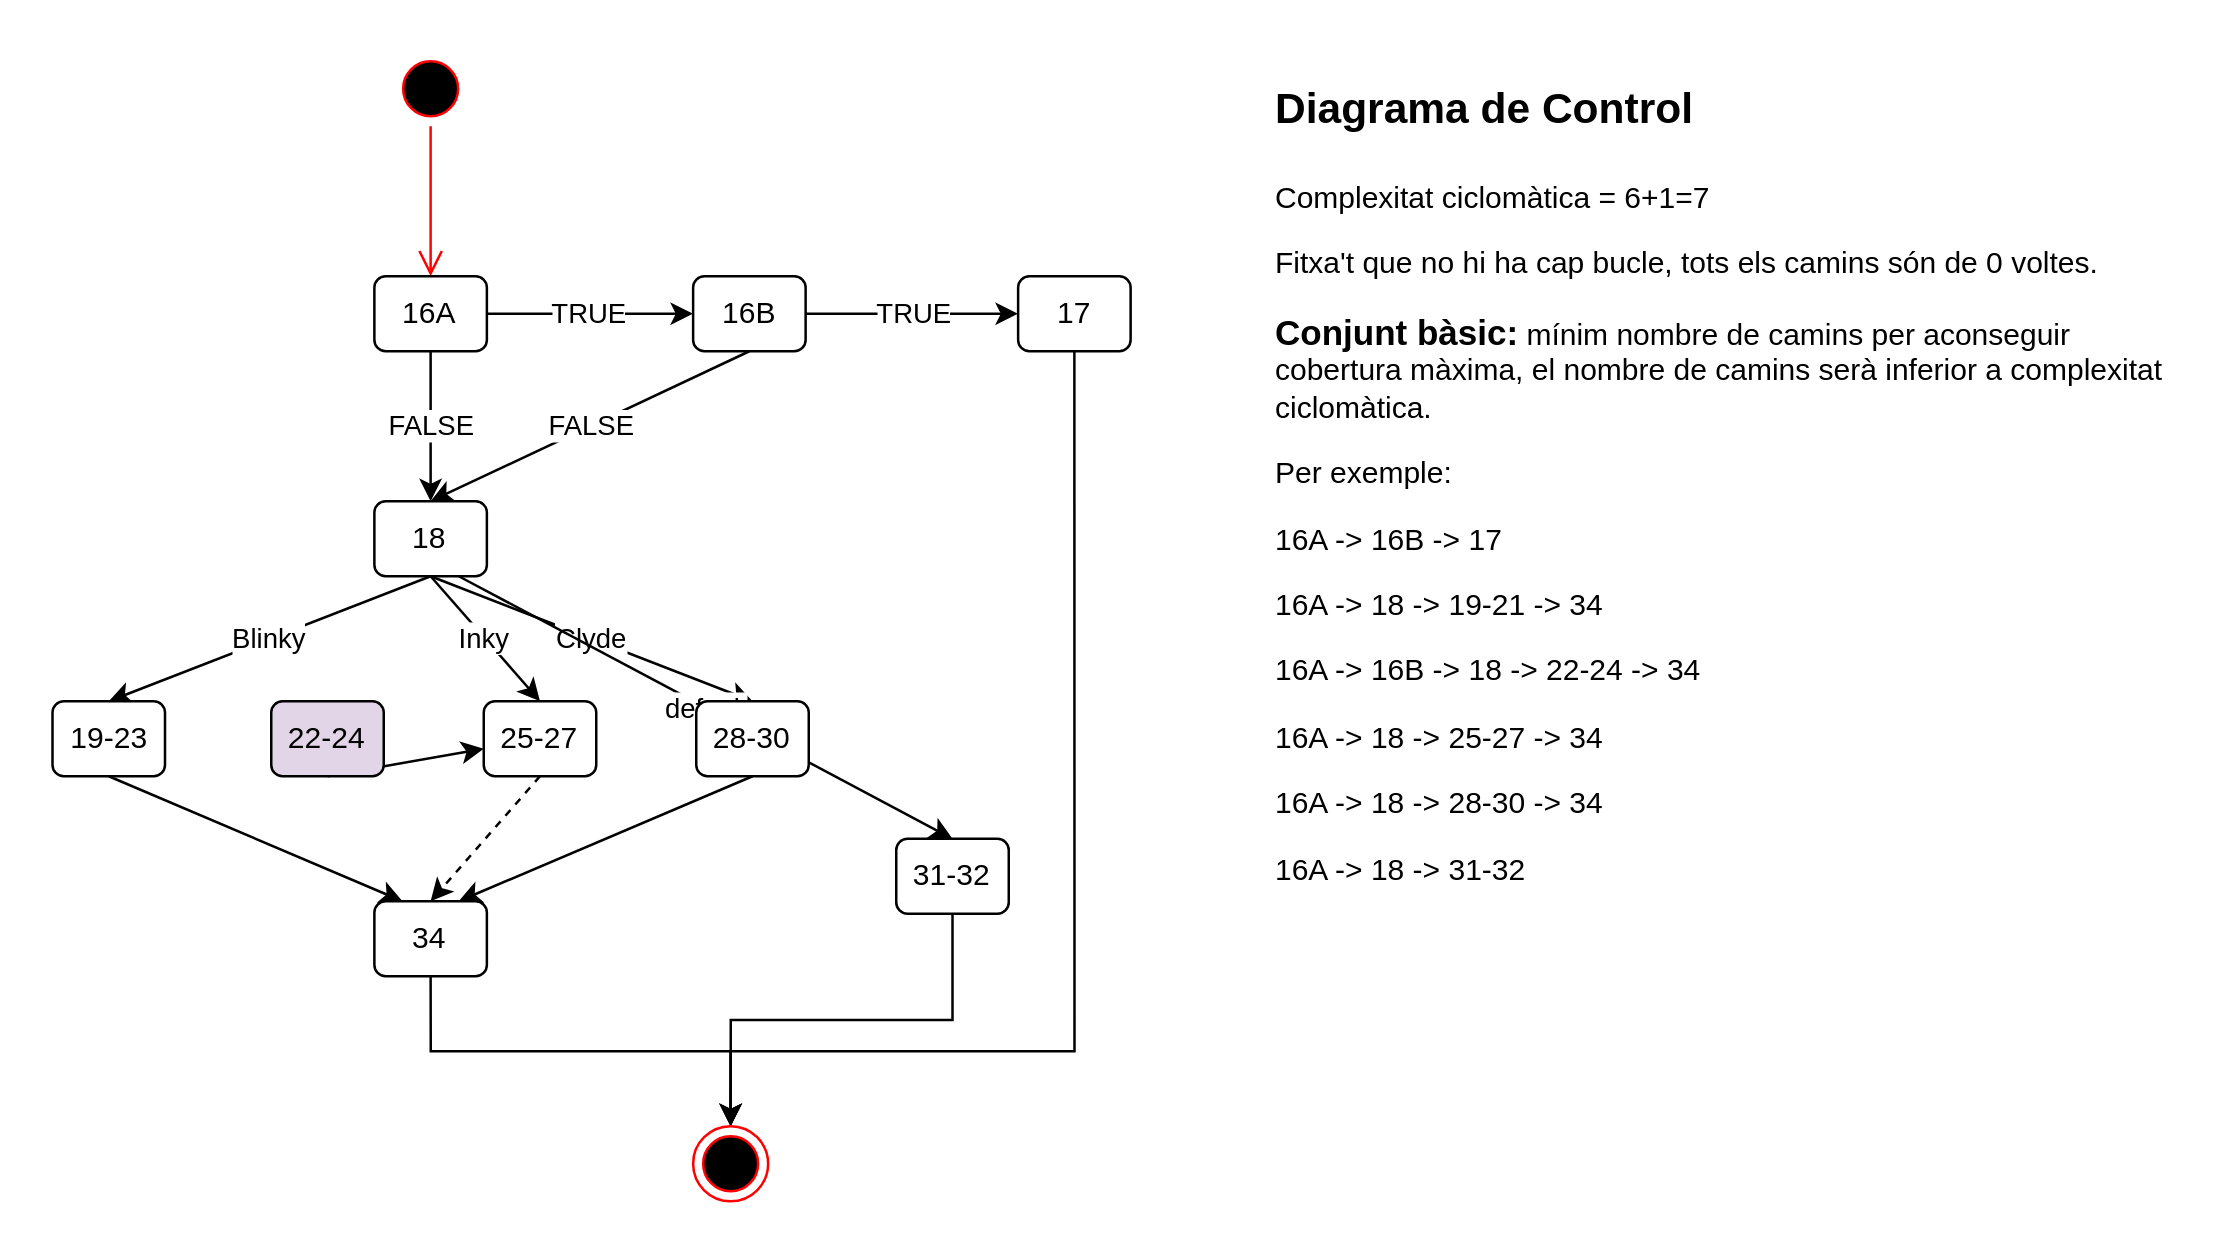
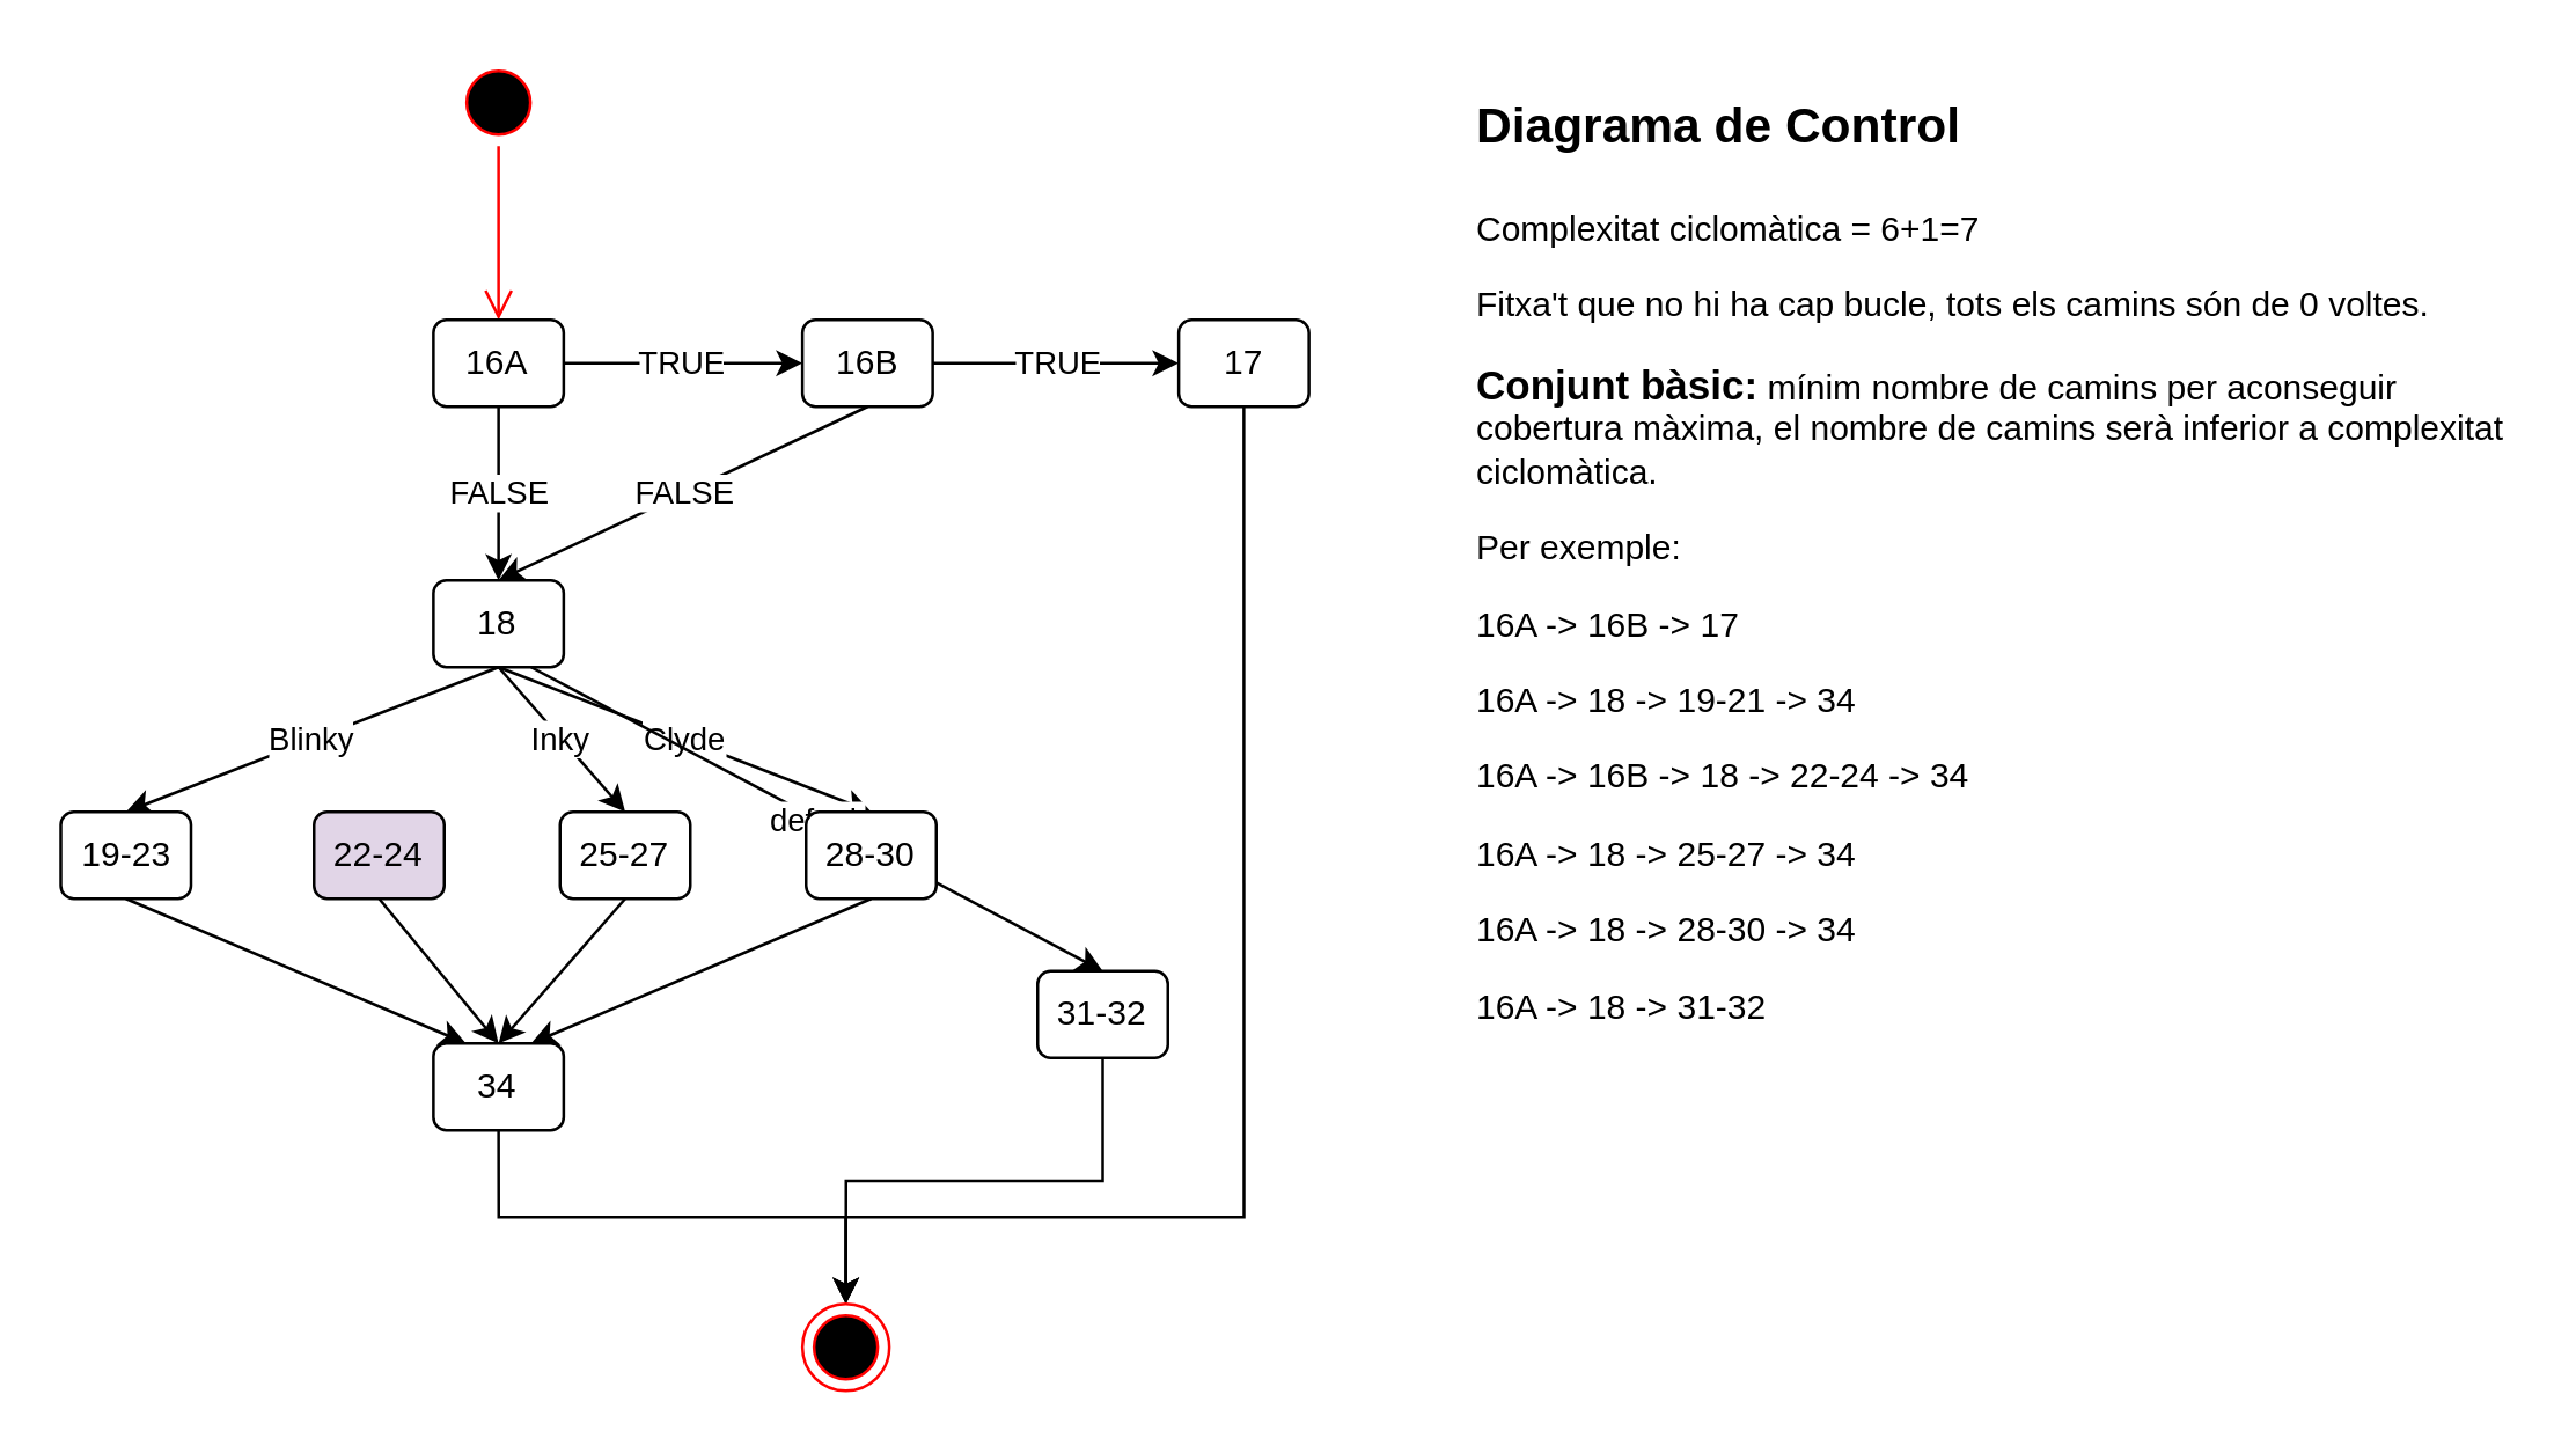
  <mxCell id="0" />
  <mxCell id="1" parent="0" />
  <mxCell id="2" value="" style="ellipse;html=1;shape=startState;fillColor=#000000;strokeColor=#ff0000;" vertex="1" parent="1"><mxGeometry x="156.75" y="20" width="30" height="30" as="geometry" /></mxCell>
  <mxCell id="3" value="" style="edgeStyle=orthogonalEdgeStyle;html=1;verticalAlign=bottom;endArrow=open;endSize=8;strokeColor=#ff0000;rounded=0;entryX=0.5;entryY=0;entryDx=0;entryDy=0;" edge="1" source="2" parent="1" target="6"><mxGeometry relative="1" as="geometry"><mxPoint x="171.75" y="110" as="targetPoint" /></mxGeometry></mxCell>
  <mxCell id="4" value="TRUE" style="edgeStyle=orthogonalEdgeStyle;rounded=0;orthogonalLoop=1;jettySize=auto;html=1;exitX=1;exitY=0.5;exitDx=0;exitDy=0;entryX=0;entryY=0.5;entryDx=0;entryDy=0;" edge="1" parent="1" source="6" target="9"><mxGeometry relative="1" as="geometry" /></mxCell>
  <mxCell id="5" value="FALSE" style="edgeStyle=orthogonalEdgeStyle;rounded=0;orthogonalLoop=1;jettySize=auto;html=1;exitX=0.5;exitY=1;exitDx=0;exitDy=0;" edge="1" parent="1" source="6" target="16"><mxGeometry relative="1" as="geometry" /></mxCell>
  <mxCell id="6" value="16A" style="rounded=1;whiteSpace=wrap;html=1;" vertex="1" parent="1"><mxGeometry x="149.25" y="110" width="45" height="30" as="geometry" /></mxCell>
  <mxCell id="7" value="TRUE" style="edgeStyle=orthogonalEdgeStyle;rounded=0;orthogonalLoop=1;jettySize=auto;html=1;exitX=1;exitY=0.5;exitDx=0;exitDy=0;entryX=0;entryY=0.5;entryDx=0;entryDy=0;" edge="1" parent="1" source="9" target="11"><mxGeometry relative="1" as="geometry" /></mxCell>
  <mxCell id="8" value="FALSE" style="rounded=0;orthogonalLoop=1;jettySize=auto;html=1;exitX=0.5;exitY=1;exitDx=0;exitDy=0;entryX=0.5;entryY=0;entryDx=0;entryDy=0;" edge="1" parent="1" source="9" target="16"><mxGeometry relative="1" as="geometry" /></mxCell>
  <mxCell id="9" value="16B&lt;span style=&quot;color: rgba(0, 0, 0, 0); font-family: monospace; font-size: 0px; text-align: start; text-wrap: nowrap;&quot;&gt;%3CmxGraphModel%3E%3Croot%3E%3CmxCell%20id%3D%220%22%2F%3E%3CmxCell%20id%3D%221%22%20parent%3D%220%22%2F%3E%3CmxCell%20id%3D%222%22%20value%3D%2216A%22%20style%3D%22rounded%3D1%3BwhiteSpace%3Dwrap%3Bhtml%3D1%3B%22%20vertex%3D%221%22%20parent%3D%221%22%3E%3CmxGeometry%20x%3D%22272.5%22%20y%3D%22110%22%20width%3D%2245%22%20height%3D%2230%22%20as%3D%22geometry%22%2F%3E%3C%2FmxCell%3E%3C%2Froot%3E%3C%2FmxGraphModel%3E&lt;/span&gt;" style="rounded=1;whiteSpace=wrap;html=1;" vertex="1" parent="1"><mxGeometry x="276.75" y="110" width="45" height="30" as="geometry" /></mxCell>
  <mxCell id="10" style="rounded=0;orthogonalLoop=1;jettySize=auto;html=1;exitX=0.5;exitY=1;exitDx=0;exitDy=0;entryX=0.5;entryY=0;entryDx=0;entryDy=0;edgeStyle=orthogonalEdgeStyle;" edge="1" parent="1" source="11" target="29"><mxGeometry relative="1" as="geometry"><Array as="points"><mxPoint x="429" y="420" /><mxPoint x="292" y="420" /></Array></mxGeometry></mxCell>
  <mxCell id="11" value="17" style="rounded=1;whiteSpace=wrap;html=1;" vertex="1" parent="1"><mxGeometry x="406.75" y="110" width="45" height="30" as="geometry" /></mxCell>
  <mxCell id="12" value="Blinky" style="rounded=0;orthogonalLoop=1;jettySize=auto;html=1;exitX=0.5;exitY=1;exitDx=0;exitDy=0;entryX=0.5;entryY=0;entryDx=0;entryDy=0;" edge="1" parent="1" source="16" target="18"><mxGeometry relative="1" as="geometry" /></mxCell>
  <mxCell id="13" value="Inky" style="rounded=0;orthogonalLoop=1;jettySize=auto;html=1;exitX=0.5;exitY=1;exitDx=0;exitDy=0;entryX=0.5;entryY=0;entryDx=0;entryDy=0;" edge="1" parent="1" source="16" target="22"><mxGeometry relative="1" as="geometry" /></mxCell>
  <mxCell id="14" value="Clyde" style="rounded=0;orthogonalLoop=1;jettySize=auto;html=1;exitX=0.5;exitY=1;exitDx=0;exitDy=0;entryX=0.5;entryY=0;entryDx=0;entryDy=0;" edge="1" parent="1" source="16" target="24"><mxGeometry relative="1" as="geometry" /></mxCell>
  <mxCell id="15" value="default" style="rounded=0;orthogonalLoop=1;jettySize=auto;html=1;exitX=0.75;exitY=1;exitDx=0;exitDy=0;entryX=0.5;entryY=0;entryDx=0;entryDy=0;" edge="1" parent="1" source="16" target="26"><mxGeometry relative="1" as="geometry" /></mxCell>
  <mxCell id="16" value="18" style="rounded=1;whiteSpace=wrap;html=1;" vertex="1" parent="1"><mxGeometry x="149.25" y="200" width="45" height="30" as="geometry" /></mxCell>
  <mxCell id="17" style="rounded=0;orthogonalLoop=1;jettySize=auto;html=1;exitX=0.5;exitY=1;exitDx=0;exitDy=0;entryX=0.25;entryY=0;entryDx=0;entryDy=0;" edge="1" parent="1" source="18" target="28"><mxGeometry relative="1" as="geometry" /></mxCell>
  <mxCell id="18" value="19-23" style="rounded=1;whiteSpace=wrap;html=1;" vertex="1" parent="1"><mxGeometry x="20.5" y="280" width="45" height="30" as="geometry" /></mxCell>
- <mxCell id="19" style="rounded=0;orthogonalLoop=1;jettySize=auto;html=1;exitX=0.5;exitY=1;exitDx=0;exitDy=0;" edge="1" parent="1" source="20" target="22"><mxGeometry relative="1" as="geometry" /></mxCell>
+ <mxCell id="19" style="rounded=0;orthogonalLoop=1;jettySize=auto;html=1;exitX=0.5;exitY=1;exitDx=0;exitDy=0;entryX=0.5;entryY=0;entryDx=0;entryDy=0;" edge="1" parent="1" source="20" target="28"><mxGeometry relative="1" as="geometry" /></mxCell>
  <mxCell id="20" value="22-24" style="rounded=1;whiteSpace=wrap;html=1;fillColor=#e1d5e7;" vertex="1" parent="1"><mxGeometry x="108" y="280" width="45" height="30" as="geometry" /></mxCell>
- <mxCell id="21" style="rounded=0;orthogonalLoop=1;jettySize=auto;html=1;exitX=0.5;exitY=1;exitDx=0;exitDy=0;entryX=0.5;entryY=0;entryDx=0;entryDy=0;dashed=1;" edge="1" parent="1" source="22" target="28"><mxGeometry relative="1" as="geometry" /></mxCell>
+ <mxCell id="21" style="rounded=0;orthogonalLoop=1;jettySize=auto;html=1;exitX=0.5;exitY=1;exitDx=0;exitDy=0;entryX=0.5;entryY=0;entryDx=0;entryDy=0;" edge="1" parent="1" source="22" target="28"><mxGeometry relative="1" as="geometry" /></mxCell>
  <mxCell id="22" value="25-27" style="rounded=1;whiteSpace=wrap;html=1;" vertex="1" parent="1"><mxGeometry x="193" y="280" width="45" height="30" as="geometry" /></mxCell>
  <mxCell id="23" style="rounded=0;orthogonalLoop=1;jettySize=auto;html=1;exitX=0.5;exitY=1;exitDx=0;exitDy=0;entryX=0.75;entryY=0;entryDx=0;entryDy=0;" edge="1" parent="1" source="24" target="28"><mxGeometry relative="1" as="geometry" /></mxCell>
  <mxCell id="24" value="28-30" style="rounded=1;whiteSpace=wrap;html=1;" vertex="1" parent="1"><mxGeometry x="278" y="280" width="45" height="30" as="geometry" /></mxCell>
  <mxCell id="25" style="edgeStyle=orthogonalEdgeStyle;rounded=0;orthogonalLoop=1;jettySize=auto;html=1;exitX=0.5;exitY=1;exitDx=0;exitDy=0;" edge="1" parent="1" source="26" target="29"><mxGeometry relative="1" as="geometry" /></mxCell>
  <mxCell id="26" value="31-32" style="rounded=1;whiteSpace=wrap;html=1;" vertex="1" parent="1"><mxGeometry x="358" y="335" width="45" height="30" as="geometry" /></mxCell>
  <mxCell id="27" style="edgeStyle=orthogonalEdgeStyle;rounded=0;orthogonalLoop=1;jettySize=auto;html=1;exitX=0.5;exitY=1;exitDx=0;exitDy=0;entryX=0.5;entryY=0;entryDx=0;entryDy=0;" edge="1" parent="1" source="28" target="29"><mxGeometry relative="1" as="geometry" /></mxCell>
  <mxCell id="28" value="34" style="rounded=1;whiteSpace=wrap;html=1;" vertex="1" parent="1"><mxGeometry x="149.25" y="360" width="45" height="30" as="geometry" /></mxCell>
  <mxCell id="29" value="" style="ellipse;html=1;shape=endState;fillColor=#000000;strokeColor=#ff0000;" vertex="1" parent="1"><mxGeometry x="276.75" y="450" width="30" height="30" as="geometry" /></mxCell>
  <mxCell id="30" value="&lt;h1 style=&quot;margin-top: 0px;&quot;&gt;&lt;font style=&quot;font-size: 17px;&quot;&gt;Diagrama de Control&lt;/font&gt;&lt;/h1&gt;&lt;p&gt;Complexitat ciclomàtica = 6+1=7&lt;/p&gt;&lt;p&gt;Fitxa't que no hi ha cap bucle, tots els camins són de 0 voltes.&lt;/p&gt;&lt;p&gt;&lt;b&gt;&lt;font style=&quot;font-size: 14px;&quot;&gt;Conjunt bàsic:&lt;/font&gt;&lt;/b&gt; mínim nombre de camins per aconseguir cobertura màxima, el nombre de camins serà inferior a complexitat ciclomàtica.&lt;/p&gt;&lt;p&gt;Per exemple:&lt;/p&gt;&lt;p&gt;16A -&amp;gt; 16B -&amp;gt; 17&lt;/p&gt;&lt;p&gt;16A -&amp;gt; 18 -&amp;gt; 19-21 -&amp;gt; 34&lt;/p&gt;&lt;p&gt;16A -&amp;gt; 16B -&amp;gt; 18 -&amp;gt; 22-24 -&amp;gt; 34&lt;/p&gt;&lt;p&gt;16A -&amp;gt; 18 -&amp;gt; 25-27 -&amp;gt; 34&lt;/p&gt;&lt;p&gt;16A -&amp;gt; 18 -&amp;gt; 28-30 -&amp;gt; 34&lt;/p&gt;&lt;p&gt;16A -&amp;gt; 18 -&amp;gt; 31-32&lt;/p&gt;&lt;p&gt;&lt;br&gt;&lt;/p&gt;" style="text;html=1;whiteSpace=wrap;overflow=hidden;rounded=0;" vertex="1" parent="1"><mxGeometry x="508" y="20" width="360" height="400" as="geometry" /></mxCell>
